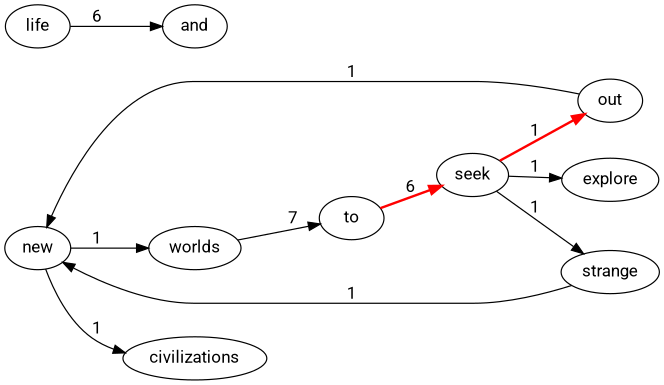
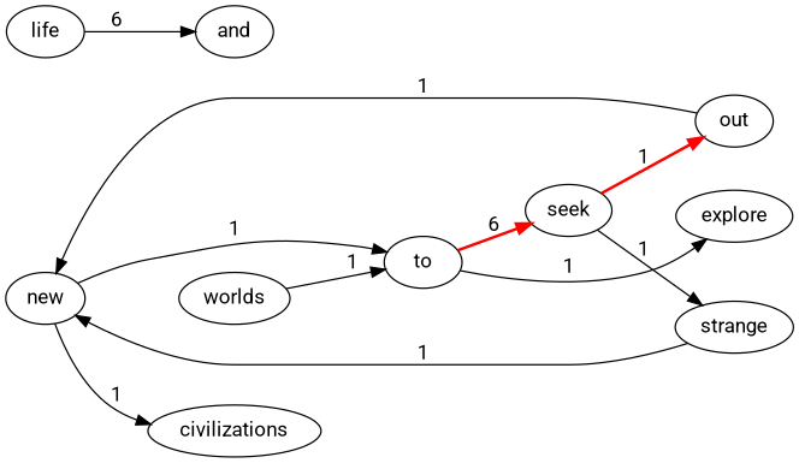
  digraph {
    fontname=Roboto
    rankdir=LR
    node [fontname=Roboto]
    edge [fontname=Roboto]
    new
    worlds
    civilizations
    to
    life
    and
    out
    seek
    strange
    explore
-   new -> worlds [label=1]
+   new -> to [label=1]
    new -> civilizations [label=1]
-   worlds -> to [label=7]
+   worlds -> to [label=1]
    to -> seek [color=red label=6 penwidth=2.0]
-   seek -> explore [label=1]
+   to -> explore [label=1]
    life -> and [label=6]
    out -> new [label=1]
    seek -> out [color=red label=1 penwidth=2.0]
    seek -> strange [label=1]
    strange -> new [label=1]
  }
